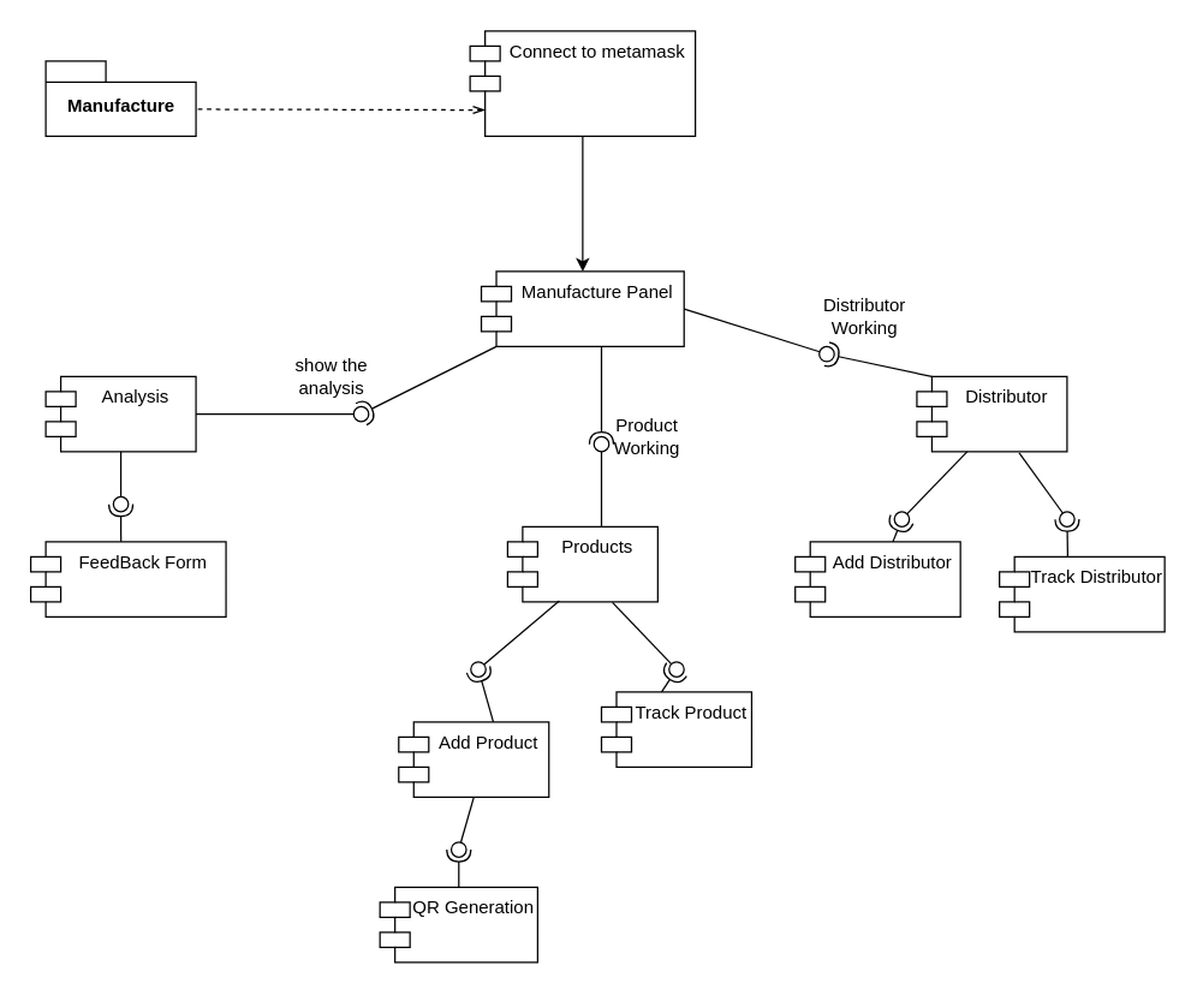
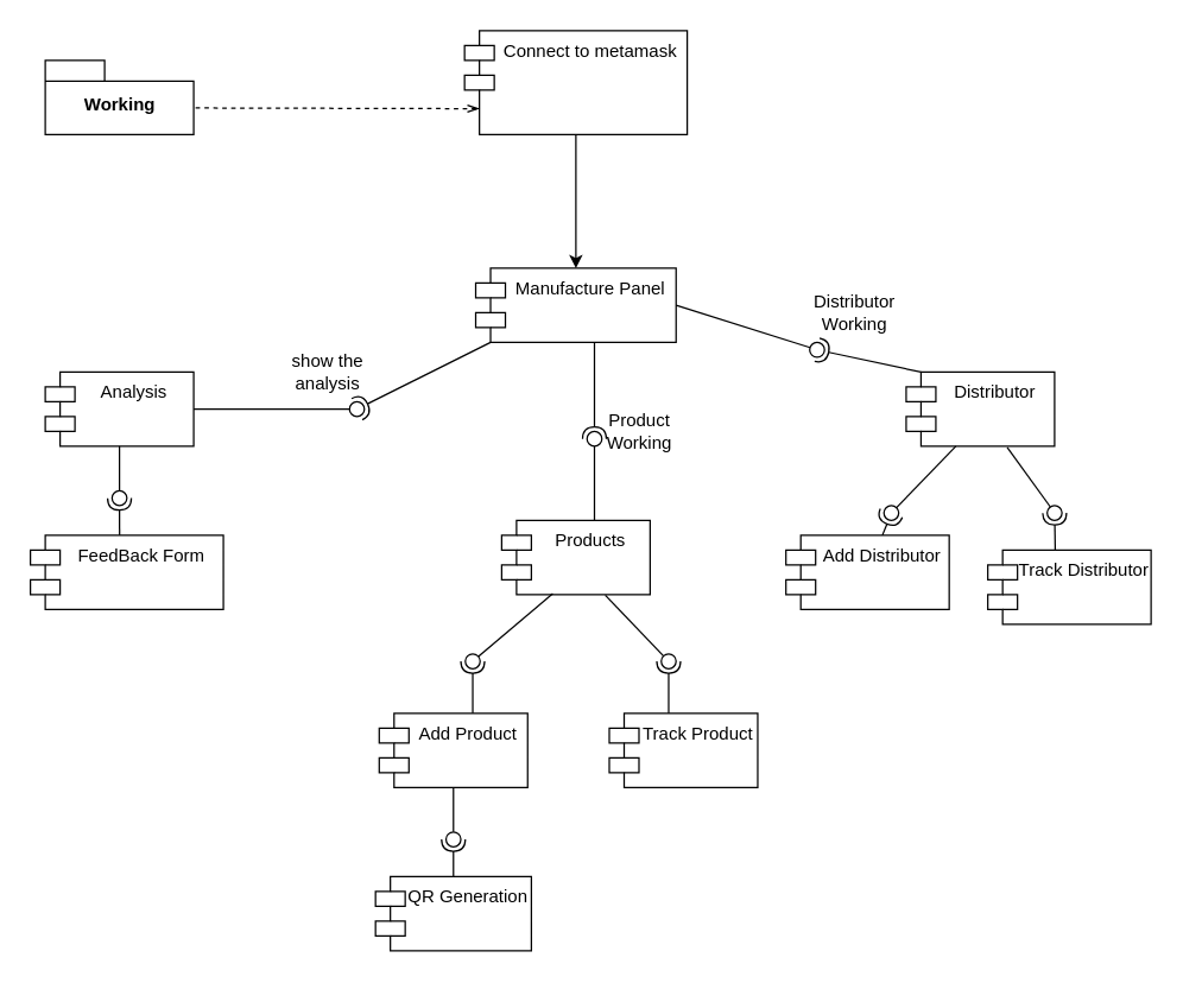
  <mxCell id="0" />
  <mxCell id="1" parent="0" />
  <mxCell id="2" style="edgeStyle=orthogonalEdgeStyle;rounded=0;orthogonalLoop=1;jettySize=auto;html=1;entryX=1;entryY=0.25;entryDx=0;entryDy=0;" parent="1" edge="1"><mxGeometry relative="1" as="geometry"><mxPoint x="355" y="100" as="targetPoint" /><Array as="points"><mxPoint x="460" y="205" /><mxPoint x="460" y="100" /></Array></mxGeometry></mxCell>
- <mxCell id="3" value="Manufacture" style="shape=folder;fontStyle=1;spacingTop=10;tabWidth=40;tabHeight=14;tabPosition=left;html=1;fontFamily=Helvetica;fontSize=12;fontColor=default;align=center;strokeColor=default;fillColor=default;" vertex="1" parent="1"><mxGeometry x="30" y="40" width="100" height="50" as="geometry" /></mxCell>
+ <mxCell id="3" value="Working" style="shape=folder;fontStyle=1;spacingTop=10;tabWidth=40;tabHeight=14;tabPosition=left;html=1;fontFamily=Helvetica;fontSize=12;fontColor=default;align=center;strokeColor=default;fillColor=default;" vertex="1" parent="1"><mxGeometry x="30" y="40" width="100" height="50" as="geometry" /></mxCell>
  <mxCell id="4" style="edgeStyle=orthogonalEdgeStyle;rounded=0;orthogonalLoop=1;jettySize=auto;html=1;" edge="1" parent="1" source="5" target="6"><mxGeometry relative="1" as="geometry" /></mxCell>
  <mxCell id="5" value="Connect to metamask" style="shape=module;align=left;spacingLeft=20;align=center;verticalAlign=top;" vertex="1" parent="1"><mxGeometry x="312.5" y="20" width="150" height="70" as="geometry" /></mxCell>
  <mxCell id="6" value="Manufacture Panel" style="shape=module;align=left;spacingLeft=20;align=center;verticalAlign=top;" vertex="1" parent="1"><mxGeometry x="320" y="180" width="135" height="50" as="geometry" /></mxCell>
  <mxCell id="7" value="Analysis" style="shape=module;align=left;spacingLeft=20;align=center;verticalAlign=top;" vertex="1" parent="1"><mxGeometry x="30" y="250" width="100" height="50" as="geometry" /></mxCell>
  <mxCell id="8" value="Products" style="shape=module;align=left;spacingLeft=20;align=center;verticalAlign=top;" vertex="1" parent="1"><mxGeometry x="337.5" y="350" width="100" height="50" as="geometry" /></mxCell>
  <mxCell id="9" value="Distributor" style="shape=module;align=left;spacingLeft=20;align=center;verticalAlign=top;" vertex="1" parent="1"><mxGeometry x="610" y="250" width="100" height="50" as="geometry" /></mxCell>
  <mxCell id="10" value="" style="rounded=0;orthogonalLoop=1;jettySize=auto;html=1;endArrow=none;endFill=0;sketch=0;sourcePerimeterSpacing=0;targetPerimeterSpacing=0;exitX=1;exitY=0.5;exitDx=0;exitDy=0;" edge="1" target="12" parent="1" source="7"><mxGeometry relative="1" as="geometry"><mxPoint x="220" y="275" as="sourcePoint" /></mxGeometry></mxCell>
  <mxCell id="11" value="" style="rounded=0;orthogonalLoop=1;jettySize=auto;html=1;endArrow=halfCircle;endFill=0;entryX=0.5;entryY=0.5;endSize=6;strokeWidth=1;sketch=0;exitX=0;exitY=1;exitDx=10;exitDy=0;exitPerimeter=0;" edge="1" target="12" parent="1" source="6"><mxGeometry relative="1" as="geometry"><mxPoint x="260" y="275" as="sourcePoint" /></mxGeometry></mxCell>
  <mxCell id="12" value="" style="ellipse;whiteSpace=wrap;html=1;align=center;aspect=fixed;resizable=0;points=[];outlineConnect=0;sketch=0;" vertex="1" parent="1"><mxGeometry x="235" y="270" width="10" height="10" as="geometry" /></mxCell>
  <mxCell id="13" value="" style="rounded=0;orthogonalLoop=1;jettySize=auto;html=1;endArrow=none;endFill=0;sketch=0;sourcePerimeterSpacing=0;targetPerimeterSpacing=0;exitX=0.625;exitY=0;exitDx=0;exitDy=0;exitPerimeter=0;" edge="1" target="15" parent="1" source="8"><mxGeometry relative="1" as="geometry"><mxPoint x="380" y="295" as="sourcePoint" /></mxGeometry></mxCell>
  <mxCell id="14" value="" style="rounded=0;orthogonalLoop=1;jettySize=auto;html=1;endArrow=halfCircle;endFill=0;entryX=0.5;entryY=0.5;endSize=6;strokeWidth=1;sketch=0;" edge="1" target="15" parent="1"><mxGeometry relative="1" as="geometry"><mxPoint x="400" y="230" as="sourcePoint" /></mxGeometry></mxCell>
  <mxCell id="15" value="" style="ellipse;whiteSpace=wrap;html=1;align=center;aspect=fixed;resizable=0;points=[];outlineConnect=0;sketch=0;" vertex="1" parent="1"><mxGeometry x="395" y="290" width="10" height="10" as="geometry" /></mxCell>
  <mxCell id="16" value="" style="rounded=0;orthogonalLoop=1;jettySize=auto;html=1;endArrow=none;endFill=0;sketch=0;sourcePerimeterSpacing=0;targetPerimeterSpacing=0;exitX=1;exitY=0.5;exitDx=0;exitDy=0;" edge="1" target="18" parent="1" source="6"><mxGeometry relative="1" as="geometry"><mxPoint x="530" y="235" as="sourcePoint" /></mxGeometry></mxCell>
  <mxCell id="17" value="" style="rounded=0;orthogonalLoop=1;jettySize=auto;html=1;endArrow=halfCircle;endFill=0;entryX=0.5;entryY=0.5;endSize=6;strokeWidth=1;sketch=0;exitX=0;exitY=0;exitDx=10;exitDy=0;exitPerimeter=0;" edge="1" target="18" parent="1" source="9"><mxGeometry relative="1" as="geometry"><mxPoint x="570" y="235" as="sourcePoint" /></mxGeometry></mxCell>
  <mxCell id="18" value="" style="ellipse;whiteSpace=wrap;html=1;align=center;aspect=fixed;resizable=0;points=[];outlineConnect=0;sketch=0;" vertex="1" parent="1"><mxGeometry x="545" y="230" width="10" height="10" as="geometry" /></mxCell>
- <mxCell id="19" value="Add Product" style="shape=module;align=left;spacingLeft=20;align=center;verticalAlign=top;" vertex="1" parent="1"><mxGeometry x="265" y="480" width="100" height="50" as="geometry" /></mxCell>
- <mxCell id="20" value="Track Product" style="shape=module;align=left;spacingLeft=20;align=center;verticalAlign=top;" vertex="1" parent="1"><mxGeometry x="400" y="460" width="100" height="50" as="geometry" /></mxCell>
+ <mxCell id="19" value="Add Product" style="shape=module;align=left;spacingLeft=20;align=center;verticalAlign=top;" vertex="1" parent="1"><mxGeometry x="255" y="480" width="100" height="50" as="geometry" /></mxCell>
+ <mxCell id="20" value="Track Product" style="shape=module;align=left;spacingLeft=20;align=center;verticalAlign=top;" vertex="1" parent="1"><mxGeometry x="410" y="480" width="100" height="50" as="geometry" /></mxCell>
  <mxCell id="21" value="Add Distributor" style="shape=module;align=left;spacingLeft=20;align=center;verticalAlign=top;" vertex="1" parent="1"><mxGeometry x="529" y="360" width="110" height="50" as="geometry" /></mxCell>
  <mxCell id="22" value="Track Distributor" style="shape=module;align=left;spacingLeft=20;align=center;verticalAlign=top;" vertex="1" parent="1"><mxGeometry x="665" y="370" width="110" height="50" as="geometry" /></mxCell>
  <mxCell id="23" value="FeedBack Form" style="shape=module;align=left;spacingLeft=20;align=center;verticalAlign=top;" vertex="1" parent="1"><mxGeometry x="20" y="360" width="130" height="50" as="geometry" /></mxCell>
  <mxCell id="24" value="" style="rounded=0;orthogonalLoop=1;jettySize=auto;html=1;endArrow=none;endFill=0;sketch=0;sourcePerimeterSpacing=0;targetPerimeterSpacing=0;exitX=0.5;exitY=1;exitDx=0;exitDy=0;" edge="1" target="26" parent="1" source="7"><mxGeometry relative="1" as="geometry"><mxPoint x="60" y="335" as="sourcePoint" /></mxGeometry></mxCell>
  <mxCell id="25" value="" style="rounded=0;orthogonalLoop=1;jettySize=auto;html=1;endArrow=halfCircle;endFill=0;entryX=0.5;entryY=0.5;endSize=6;strokeWidth=1;sketch=0;exitX=0.462;exitY=0;exitDx=0;exitDy=0;exitPerimeter=0;" edge="1" target="26" parent="1" source="23"><mxGeometry relative="1" as="geometry"><mxPoint x="100" y="335" as="sourcePoint" /></mxGeometry></mxCell>
  <mxCell id="26" value="" style="ellipse;whiteSpace=wrap;html=1;align=center;aspect=fixed;resizable=0;points=[];outlineConnect=0;sketch=0;" vertex="1" parent="1"><mxGeometry x="75" y="330" width="10" height="10" as="geometry" /></mxCell>
  <mxCell id="27" value="" style="rounded=0;orthogonalLoop=1;jettySize=auto;html=1;endArrow=none;endFill=0;sketch=0;sourcePerimeterSpacing=0;targetPerimeterSpacing=0;exitX=0.344;exitY=0.987;exitDx=0;exitDy=0;exitPerimeter=0;" edge="1" target="29" parent="1" source="8"><mxGeometry relative="1" as="geometry"><mxPoint x="298" y="445" as="sourcePoint" /></mxGeometry></mxCell>
  <mxCell id="28" value="" style="rounded=0;orthogonalLoop=1;jettySize=auto;html=1;endArrow=halfCircle;endFill=0;entryX=0.5;entryY=0.5;endSize=6;strokeWidth=1;sketch=0;exitX=0.63;exitY=0;exitDx=0;exitDy=0;exitPerimeter=0;" edge="1" target="29" parent="1" source="19"><mxGeometry relative="1" as="geometry"><mxPoint x="338" y="445" as="sourcePoint" /></mxGeometry></mxCell>
  <mxCell id="29" value="" style="ellipse;whiteSpace=wrap;html=1;align=center;aspect=fixed;resizable=0;points=[];outlineConnect=0;sketch=0;" vertex="1" parent="1"><mxGeometry x="313" y="440" width="10" height="10" as="geometry" /></mxCell>
  <mxCell id="30" value="" style="rounded=0;orthogonalLoop=1;jettySize=auto;html=1;endArrow=none;endFill=0;sketch=0;sourcePerimeterSpacing=0;targetPerimeterSpacing=0;exitX=0.698;exitY=1.008;exitDx=0;exitDy=0;exitPerimeter=0;" edge="1" target="32" parent="1" source="8"><mxGeometry relative="1" as="geometry"><mxPoint x="430" y="445" as="sourcePoint" /></mxGeometry></mxCell>
  <mxCell id="31" value="" style="rounded=0;orthogonalLoop=1;jettySize=auto;html=1;endArrow=halfCircle;endFill=0;entryX=0.5;entryY=0.5;endSize=6;strokeWidth=1;sketch=0;exitX=0.4;exitY=0;exitDx=0;exitDy=0;exitPerimeter=0;" edge="1" target="32" parent="1" source="20"><mxGeometry relative="1" as="geometry"><mxPoint x="470" y="445" as="sourcePoint" /></mxGeometry></mxCell>
  <mxCell id="32" value="" style="ellipse;whiteSpace=wrap;html=1;align=center;aspect=fixed;resizable=0;points=[];outlineConnect=0;sketch=0;" vertex="1" parent="1"><mxGeometry x="445" y="440" width="10" height="10" as="geometry" /></mxCell>
  <mxCell id="33" value="" style="rounded=0;orthogonalLoop=1;jettySize=auto;html=1;endArrow=none;endFill=0;sketch=0;sourcePerimeterSpacing=0;targetPerimeterSpacing=0;exitX=0.335;exitY=1;exitDx=0;exitDy=0;exitPerimeter=0;" edge="1" target="35" parent="1" source="9"><mxGeometry relative="1" as="geometry"><mxPoint x="580" y="345" as="sourcePoint" /></mxGeometry></mxCell>
  <mxCell id="34" value="" style="rounded=0;orthogonalLoop=1;jettySize=auto;html=1;endArrow=halfCircle;endFill=0;entryX=0.5;entryY=0.5;endSize=6;strokeWidth=1;sketch=0;" edge="1" target="35" parent="1" source="21"><mxGeometry relative="1" as="geometry"><mxPoint x="620" y="345" as="sourcePoint" /></mxGeometry></mxCell>
  <mxCell id="35" value="" style="ellipse;whiteSpace=wrap;html=1;align=center;aspect=fixed;resizable=0;points=[];outlineConnect=0;sketch=0;" vertex="1" parent="1"><mxGeometry x="595" y="340" width="10" height="10" as="geometry" /></mxCell>
  <mxCell id="36" value="" style="rounded=0;orthogonalLoop=1;jettySize=auto;html=1;endArrow=none;endFill=0;sketch=0;sourcePerimeterSpacing=0;targetPerimeterSpacing=0;exitX=0.681;exitY=1.014;exitDx=0;exitDy=0;exitPerimeter=0;" edge="1" target="38" parent="1" source="9"><mxGeometry relative="1" as="geometry"><mxPoint x="690" y="340" as="sourcePoint" /></mxGeometry></mxCell>
  <mxCell id="37" value="" style="rounded=0;orthogonalLoop=1;jettySize=auto;html=1;endArrow=halfCircle;endFill=0;entryX=0.5;entryY=0.5;endSize=6;strokeWidth=1;sketch=0;exitX=0.413;exitY=0.006;exitDx=0;exitDy=0;exitPerimeter=0;" edge="1" target="38" parent="1" source="22"><mxGeometry relative="1" as="geometry"><mxPoint x="730" y="345" as="sourcePoint" /></mxGeometry></mxCell>
  <mxCell id="38" value="" style="ellipse;whiteSpace=wrap;html=1;align=center;aspect=fixed;resizable=0;points=[];outlineConnect=0;sketch=0;" vertex="1" parent="1"><mxGeometry x="705" y="340" width="10" height="10" as="geometry" /></mxCell>
  <mxCell id="39" value="show the &lt;br&gt;analysis" style="text;html=1;align=center;verticalAlign=middle;resizable=0;points=[];autosize=1;strokeColor=none;fillColor=none;" vertex="1" parent="1"><mxGeometry x="185" y="230" width="70" height="40" as="geometry" /></mxCell>
  <mxCell id="40" value="QR Generation" style="shape=module;align=left;spacingLeft=20;align=center;verticalAlign=top;" vertex="1" parent="1"><mxGeometry x="252.5" y="590" width="105" height="50" as="geometry" /></mxCell>
  <mxCell id="41" value="" style="rounded=0;orthogonalLoop=1;jettySize=auto;html=1;endArrow=none;endFill=0;sketch=0;sourcePerimeterSpacing=0;targetPerimeterSpacing=0;exitX=0.5;exitY=1;exitDx=0;exitDy=0;" edge="1" target="43" parent="1" source="19"><mxGeometry relative="1" as="geometry"><mxPoint x="285" y="565" as="sourcePoint" /></mxGeometry></mxCell>
  <mxCell id="42" value="" style="rounded=0;orthogonalLoop=1;jettySize=auto;html=1;endArrow=halfCircle;endFill=0;entryX=0.5;entryY=0.5;endSize=6;strokeWidth=1;sketch=0;exitX=0.5;exitY=0;exitDx=0;exitDy=0;" edge="1" target="43" parent="1" source="40"><mxGeometry relative="1" as="geometry"><mxPoint x="325" y="565" as="sourcePoint" /></mxGeometry></mxCell>
  <mxCell id="43" value="" style="ellipse;whiteSpace=wrap;html=1;align=center;aspect=fixed;resizable=0;points=[];outlineConnect=0;sketch=0;" vertex="1" parent="1"><mxGeometry x="300" y="560" width="10" height="10" as="geometry" /></mxCell>
  <mxCell id="44" value="Product &lt;br&gt;Working" style="text;html=1;align=center;verticalAlign=middle;resizable=0;points=[];autosize=1;strokeColor=none;fillColor=none;" vertex="1" parent="1"><mxGeometry x="395" y="270" width="70" height="40" as="geometry" /></mxCell>
  <mxCell id="45" value="Distributor&lt;br&gt;Working" style="text;html=1;align=center;verticalAlign=middle;resizable=0;points=[];autosize=1;strokeColor=none;fillColor=none;" vertex="1" parent="1"><mxGeometry x="535" y="190" width="80" height="40" as="geometry" /></mxCell>
  <mxCell id="46" value="" style="endArrow=none;dashed=1;html=1;rounded=0;startArrow=openThin;startFill=0;entryX=0;entryY=0;entryDx=100;entryDy=32;entryPerimeter=0;exitX=0;exitY=0.75;exitDx=10;exitDy=0;exitPerimeter=0;" edge="1" parent="1" source="5" target="3"><mxGeometry width="50" height="50" relative="1" as="geometry"><mxPoint x="160" y="170" as="sourcePoint" /><mxPoint x="210" y="120" as="targetPoint" /></mxGeometry></mxCell>
